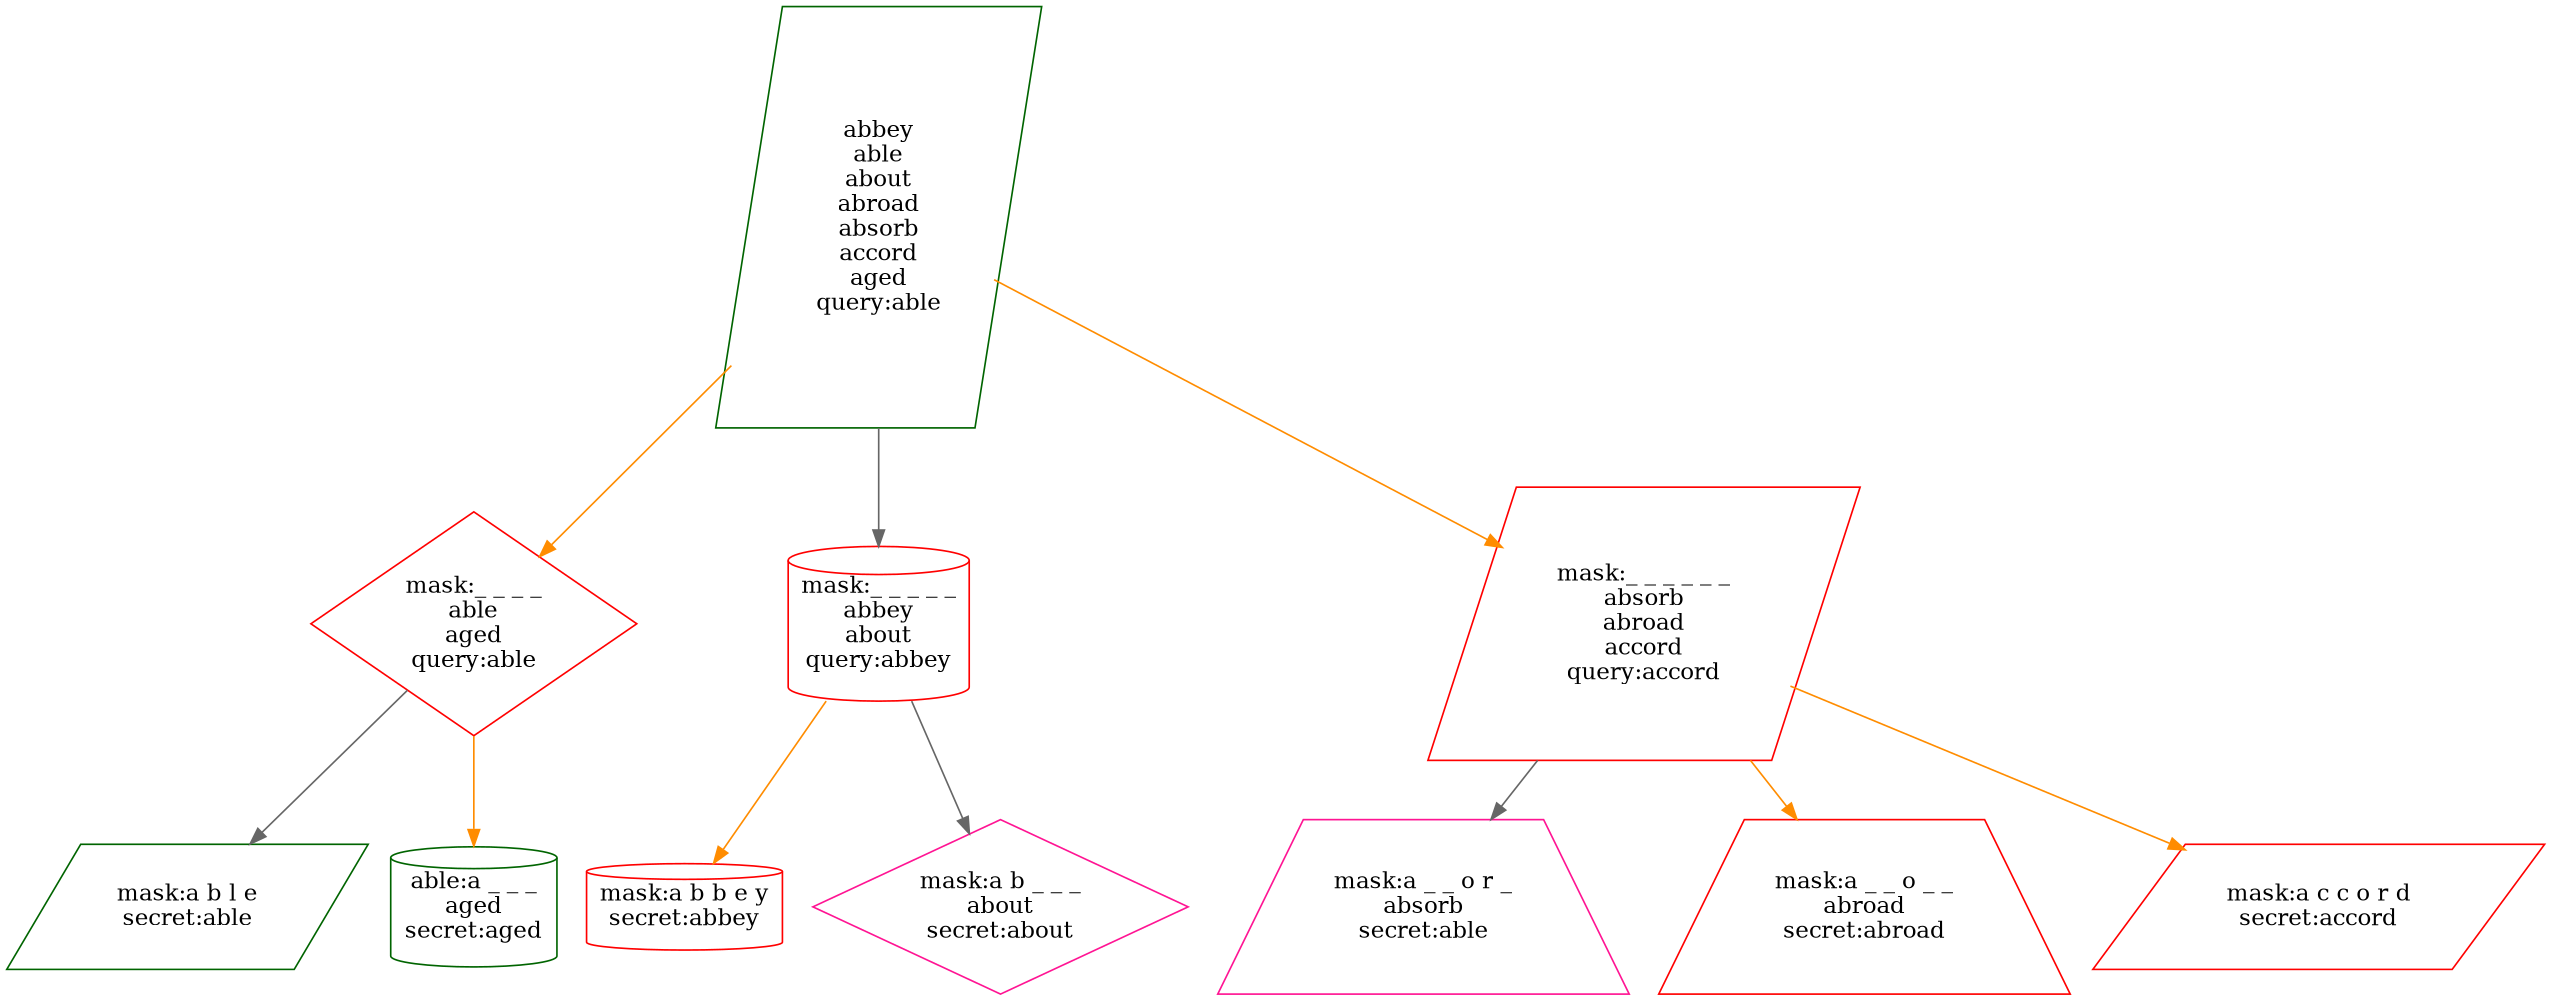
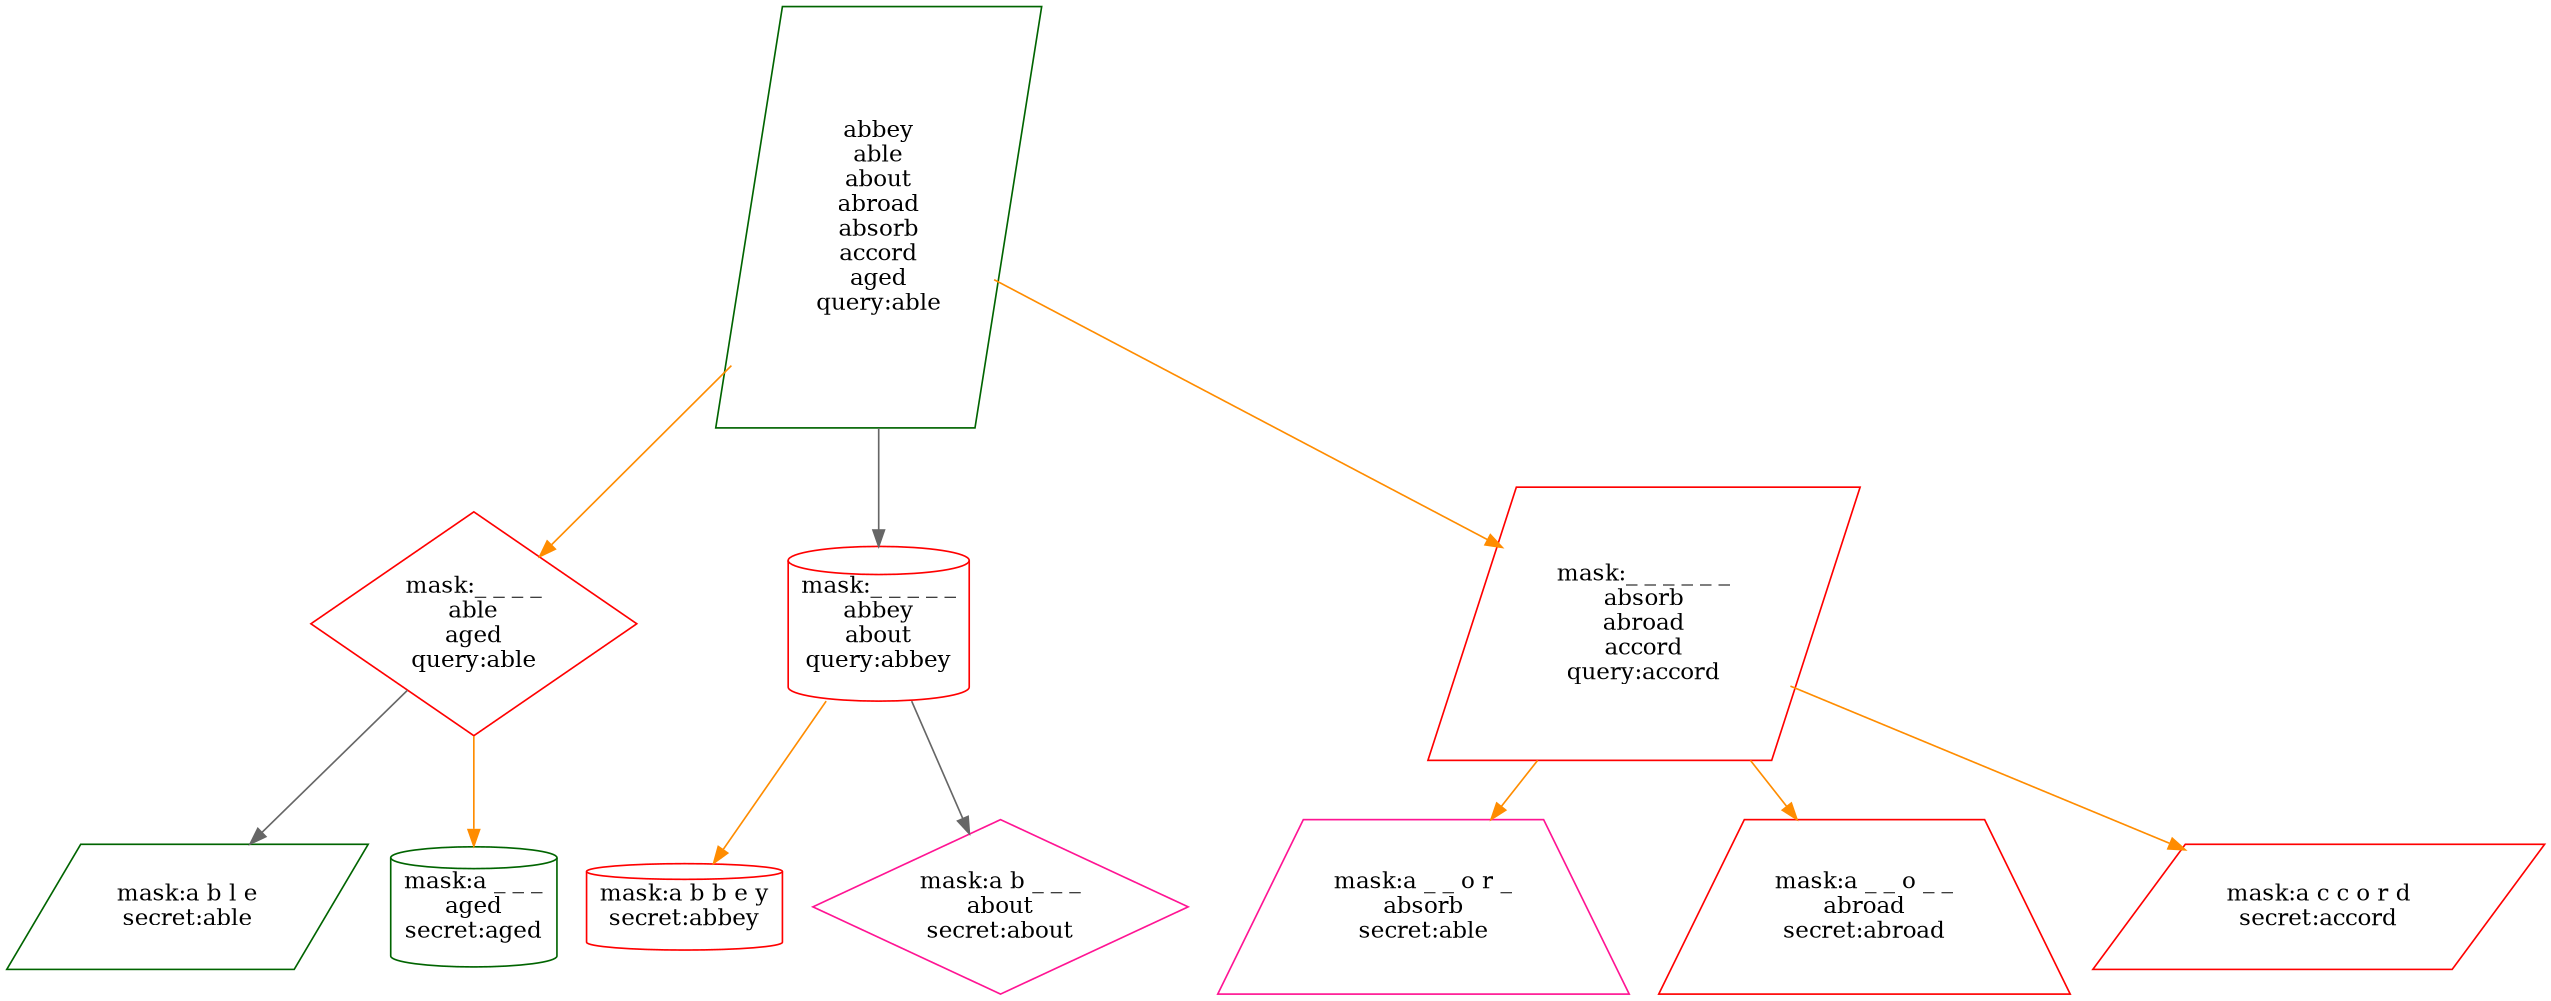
  digraph {
    node [color=red shape=parallelogram]
    edge [color=darkorange]
    n1 [color=darkgreen label="abbey\nable\nabout\nabroad\nabsorb\naccord\naged\nquery:able"]
    n2 [label="mask:_ _ _ _\nable\naged\nquery:able" shape=diamond]
    n3 [label="mask:_ _ _ _ _\nabbey\nabout\nquery:abbey" shape=cylinder]
    n4 [label="mask:_ _ _ _ _ _\nabsorb\nabroad\naccord\nquery:accord"]
    n5 [color=darkgreen label="mask:a b l e\nsecret:able"]
-   n6 [color=darkgreen label="able:a _ _ _\naged\nsecret:aged" shape=cylinder]
+   n6 [color=darkgreen label="mask:a _ _ _\naged\nsecret:aged" shape=cylinder]
    n7 [label="mask:a b b e y\nsecret:abbey" shape=cylinder]
    n8 [color=deeppink label="mask:a b _ _ _\nabout\nsecret:about" shape=diamond]
    n9 [color=deeppink label="mask:a _ _ o r _\nabsorb\nsecret:able" shape=trapezium]
    n10 [label="mask:a _ _ o _ _\nabroad\nsecret:abroad" shape=trapezium]
    n11 [label="mask:a c c o r d\nsecret:accord"]
    n1 -> n2
    n1 -> n3 [color=gray40]
    n1 -> n4
    n2 -> n5 [color=gray40]
    n2 -> n6
    n3 -> n7
    n3 -> n8 [color=gray40]
-   n4 -> n9 [color=gray40]
+   n4 -> n9
    n4 -> n10
    n4 -> n11
  }
